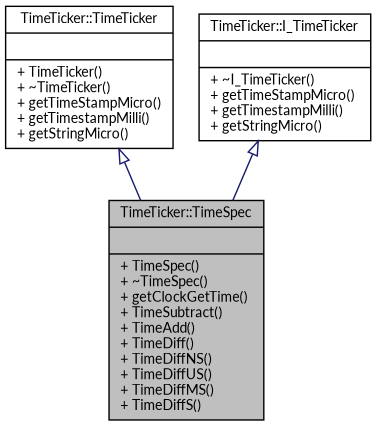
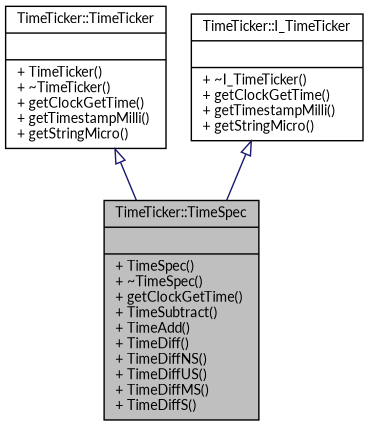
  digraph {
    fontname=Lato
    node [color=black fillcolor=white fontname=Lato fontsize=10 shape=record style=filled]
    edge [arrowtail=onormal color=midnightblue dir=back fontname=Lato fontsize=10 labelfontname=Helvetica labelfontsize=10 style=solid]
    n1 [fillcolor=grey75 fontcolor=black height=0.2 label="{TimeTicker::TimeSpec\n||+ TimeSpec()\l+ ~TimeSpec()\l+ getClockGetTime()\l+ TimeSubtract()\l+ TimeAdd()\l+ TimeDiff()\l+ TimeDiffNS()\l+ TimeDiffUS()\l+ TimeDiffMS()\l+ TimeDiffS()\l}" width=0.4]
-   n2 [height=0.2 label="{TimeTicker::TimeTicker\n||+ TimeTicker()\l+ ~TimeTicker()\l+ getTimeStampMicro()\l+ getTimestampMilli()\l+ getStringMicro()\l}" width=0.4]
-   n3 [height=0.2 label="{TimeTicker::I_TimeTicker\n||+ ~I_TimeTicker()\l+ getTimeStampMicro()\l+ getTimestampMilli()\l+ getStringMicro()\l}" width=0.4]
+   n2 [height=0.2 label="{TimeTicker::TimeTicker\n||+ TimeTicker()\l+ ~TimeTicker()\l+ getClockGetTime()\l+ getTimestampMilli()\l+ getStringMicro()\l}" width=0.4]
+   n3 [height=0.2 label="{TimeTicker::I_TimeTicker\n||+ ~I_TimeTicker()\l+ getClockGetTime()\l+ getTimestampMilli()\l+ getStringMicro()\l}" width=0.4]
    n2 -> n1
    n3 -> n1
  }
